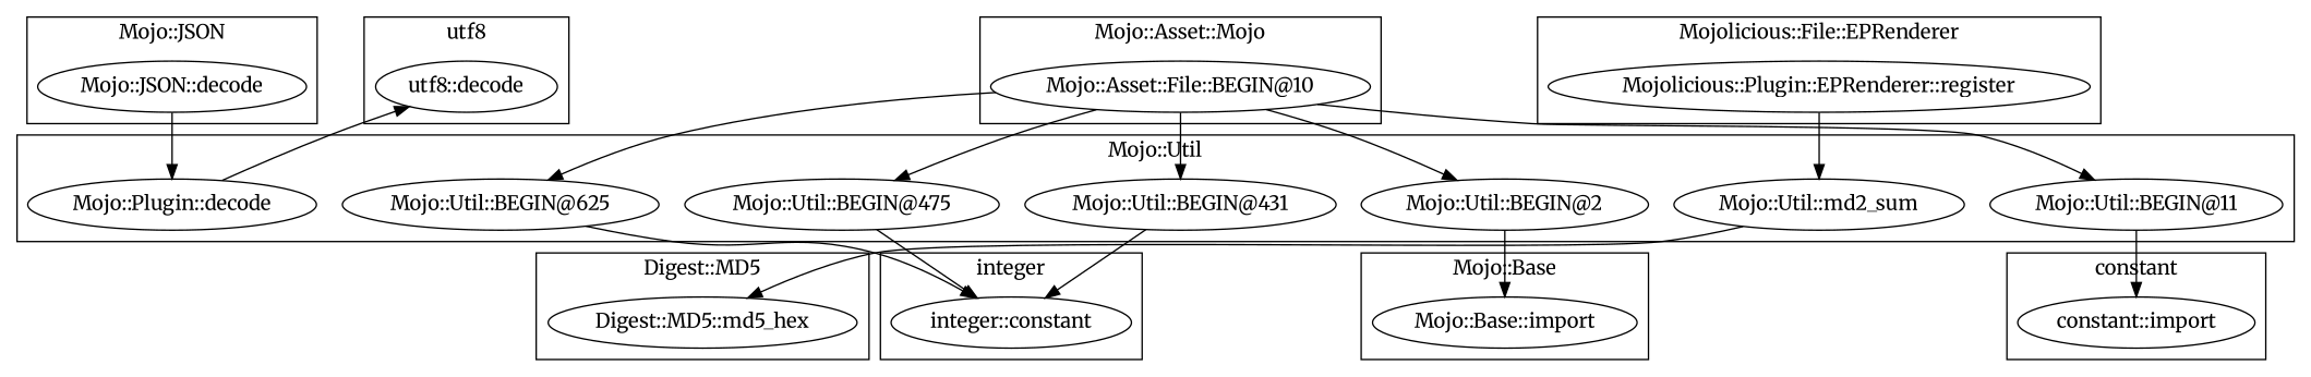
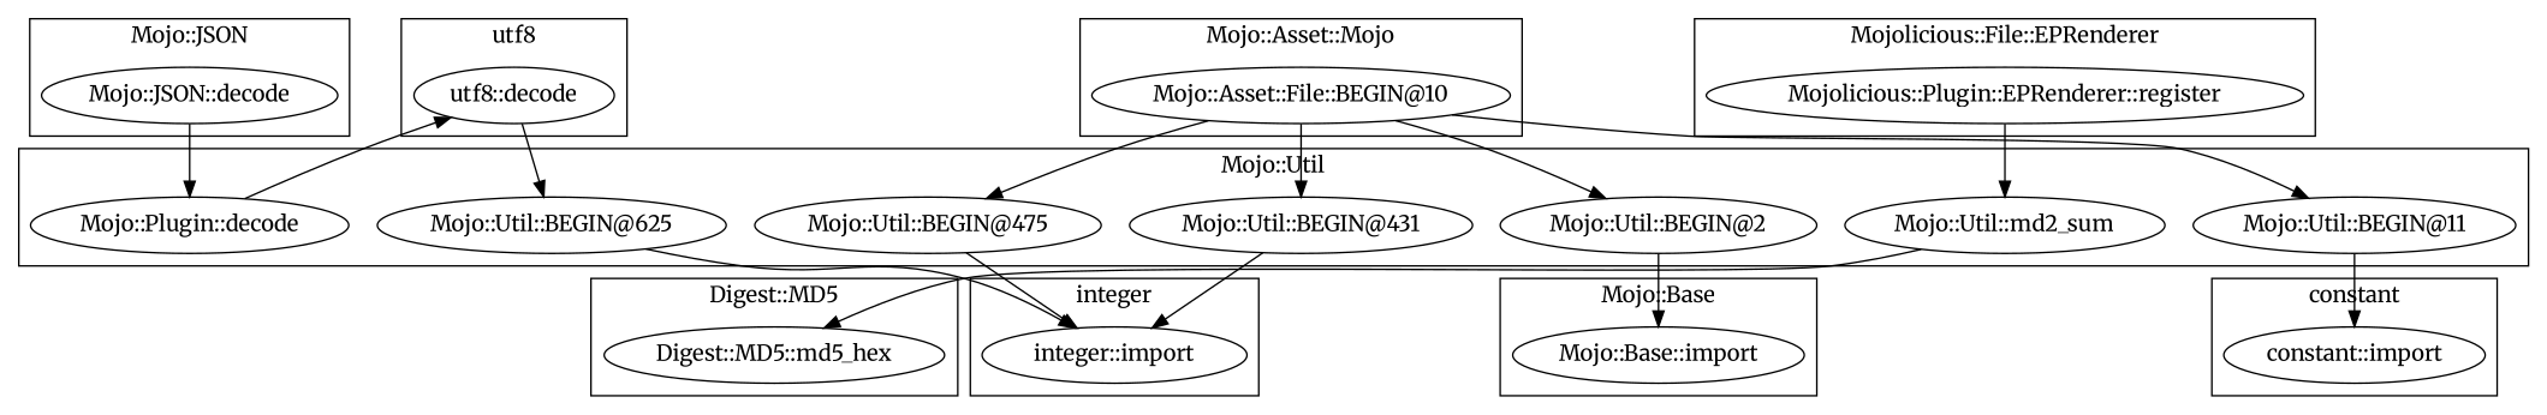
  digraph {
    fontname=Merriweather
    node [fontname=Merriweather]
    edge [fontname=Merriweather]
    "constant::import"
    "Mojo::JSON::decode"
    "utf8::decode"
-   "integer::import" [label="integer::constant"]
+   "integer::import"
    "Mojo::Base::import"
    "Digest::MD5::md5_hex"
    n7 [label="Mojo::Util::md2_sum"]
    "Mojo::Util::BEGIN@475"
    n9 [label="Mojo::Plugin::decode"]
    "Mojo::Util::BEGIN@625"
    "Mojo::Util::BEGIN@2"
    "Mojo::Util::BEGIN@11"
    "Mojo::Util::BEGIN@431"
    "Mojo::Asset::File::BEGIN@10"
    "Mojolicious::Plugin::EPRenderer::register"
    subgraph cluster_1 {
      label=constant
      "constant::import"
    }
    subgraph cluster_2 {
      label="Mojo::JSON"
      "Mojo::JSON::decode"
    }
    subgraph cluster_3 {
      label=utf8
      "utf8::decode"
    }
    subgraph cluster_4 {
      label=integer
      "integer::import"
    }
    subgraph cluster_5 {
      label="Mojo::Base"
      "Mojo::Base::import"
    }
    subgraph cluster_6 {
      label="Digest::MD5"
      "Digest::MD5::md5_hex"
    }
    subgraph cluster_7 {
      label="Mojo::Util"
      n7
      "Mojo::Util::BEGIN@475"
      n9
      "Mojo::Util::BEGIN@625"
      "Mojo::Util::BEGIN@2"
      "Mojo::Util::BEGIN@11"
      "Mojo::Util::BEGIN@431"
    }
    subgraph cluster_8 {
      label="Mojo::Asset::Mojo"
      "Mojo::Asset::File::BEGIN@10"
    }
    subgraph cluster_9 {
      label="Mojolicious::File::EPRenderer"
      "Mojolicious::Plugin::EPRenderer::register"
    }
    "Mojo::JSON::decode" -> n9
    n7 -> "Digest::MD5::md5_hex"
    "Mojo::Util::BEGIN@475" -> "integer::import"
    n9 -> "utf8::decode"
    "Mojo::Util::BEGIN@625" -> "integer::import"
    "Mojo::Util::BEGIN@2" -> "Mojo::Base::import"
    "Mojo::Util::BEGIN@11" -> "constant::import"
    "Mojo::Util::BEGIN@431" -> "integer::import"
    "Mojo::Asset::File::BEGIN@10" -> "Mojo::Util::BEGIN@475"
-   "Mojo::Asset::File::BEGIN@10" -> "Mojo::Util::BEGIN@625"
+   "utf8::decode" -> "Mojo::Util::BEGIN@625"
    "Mojo::Asset::File::BEGIN@10" -> "Mojo::Util::BEGIN@2"
    "Mojo::Asset::File::BEGIN@10" -> "Mojo::Util::BEGIN@11"
    "Mojo::Asset::File::BEGIN@10" -> "Mojo::Util::BEGIN@431"
    "Mojolicious::Plugin::EPRenderer::register" -> n7
  }
